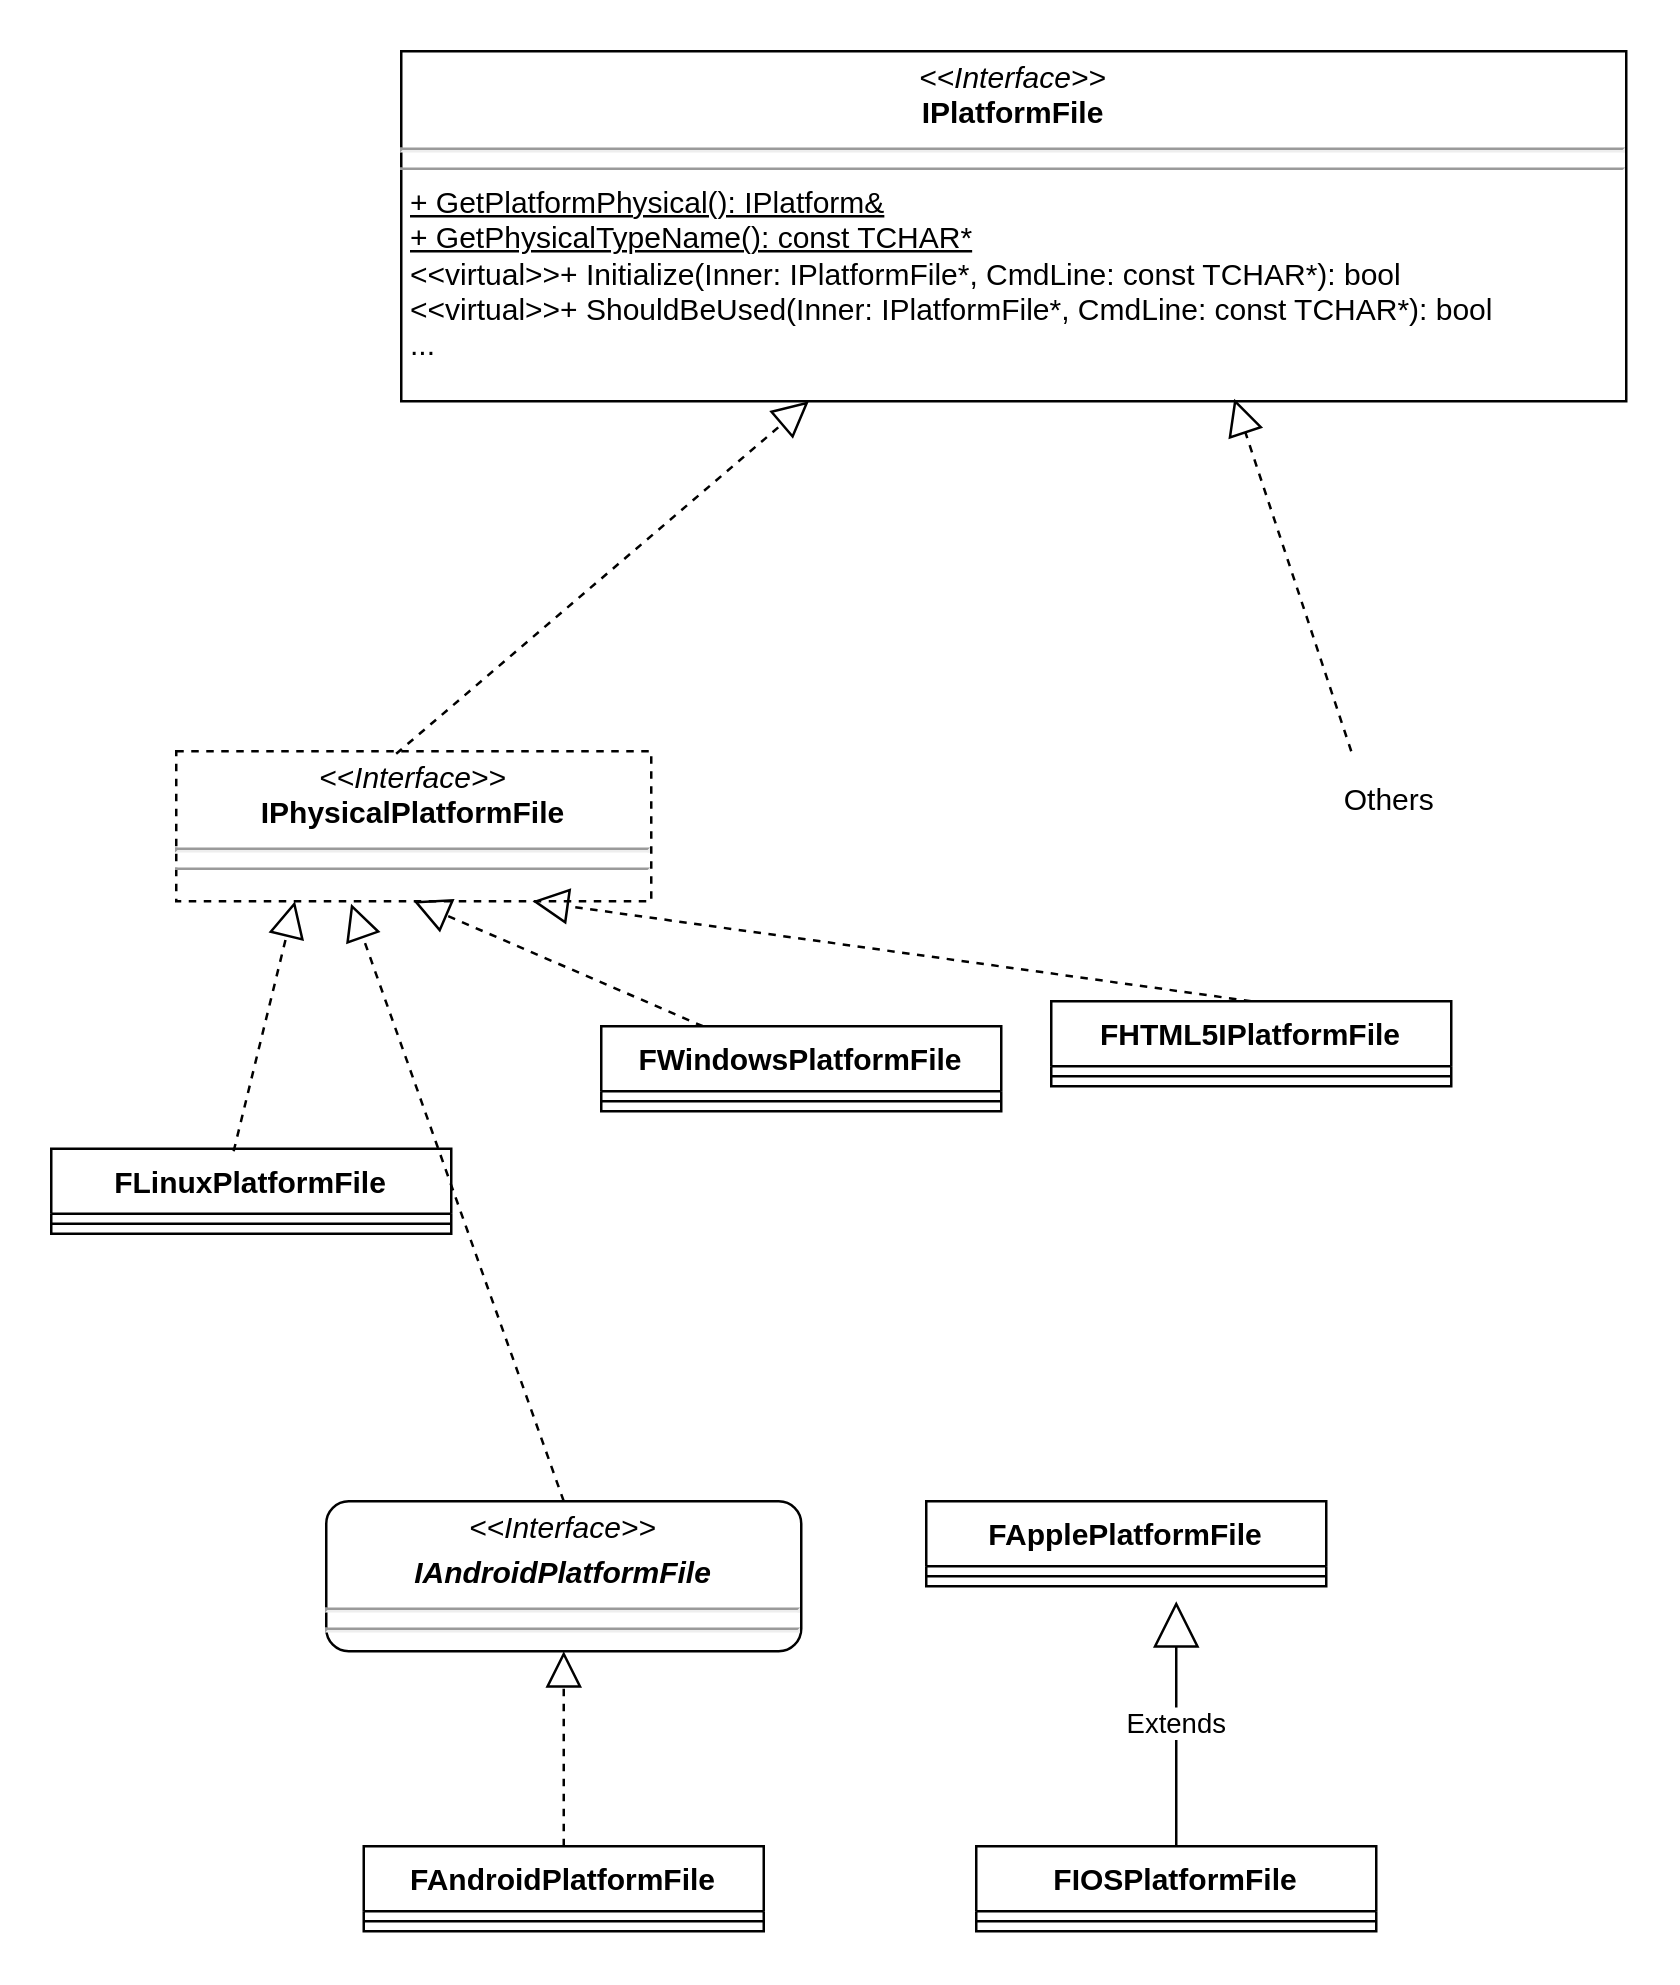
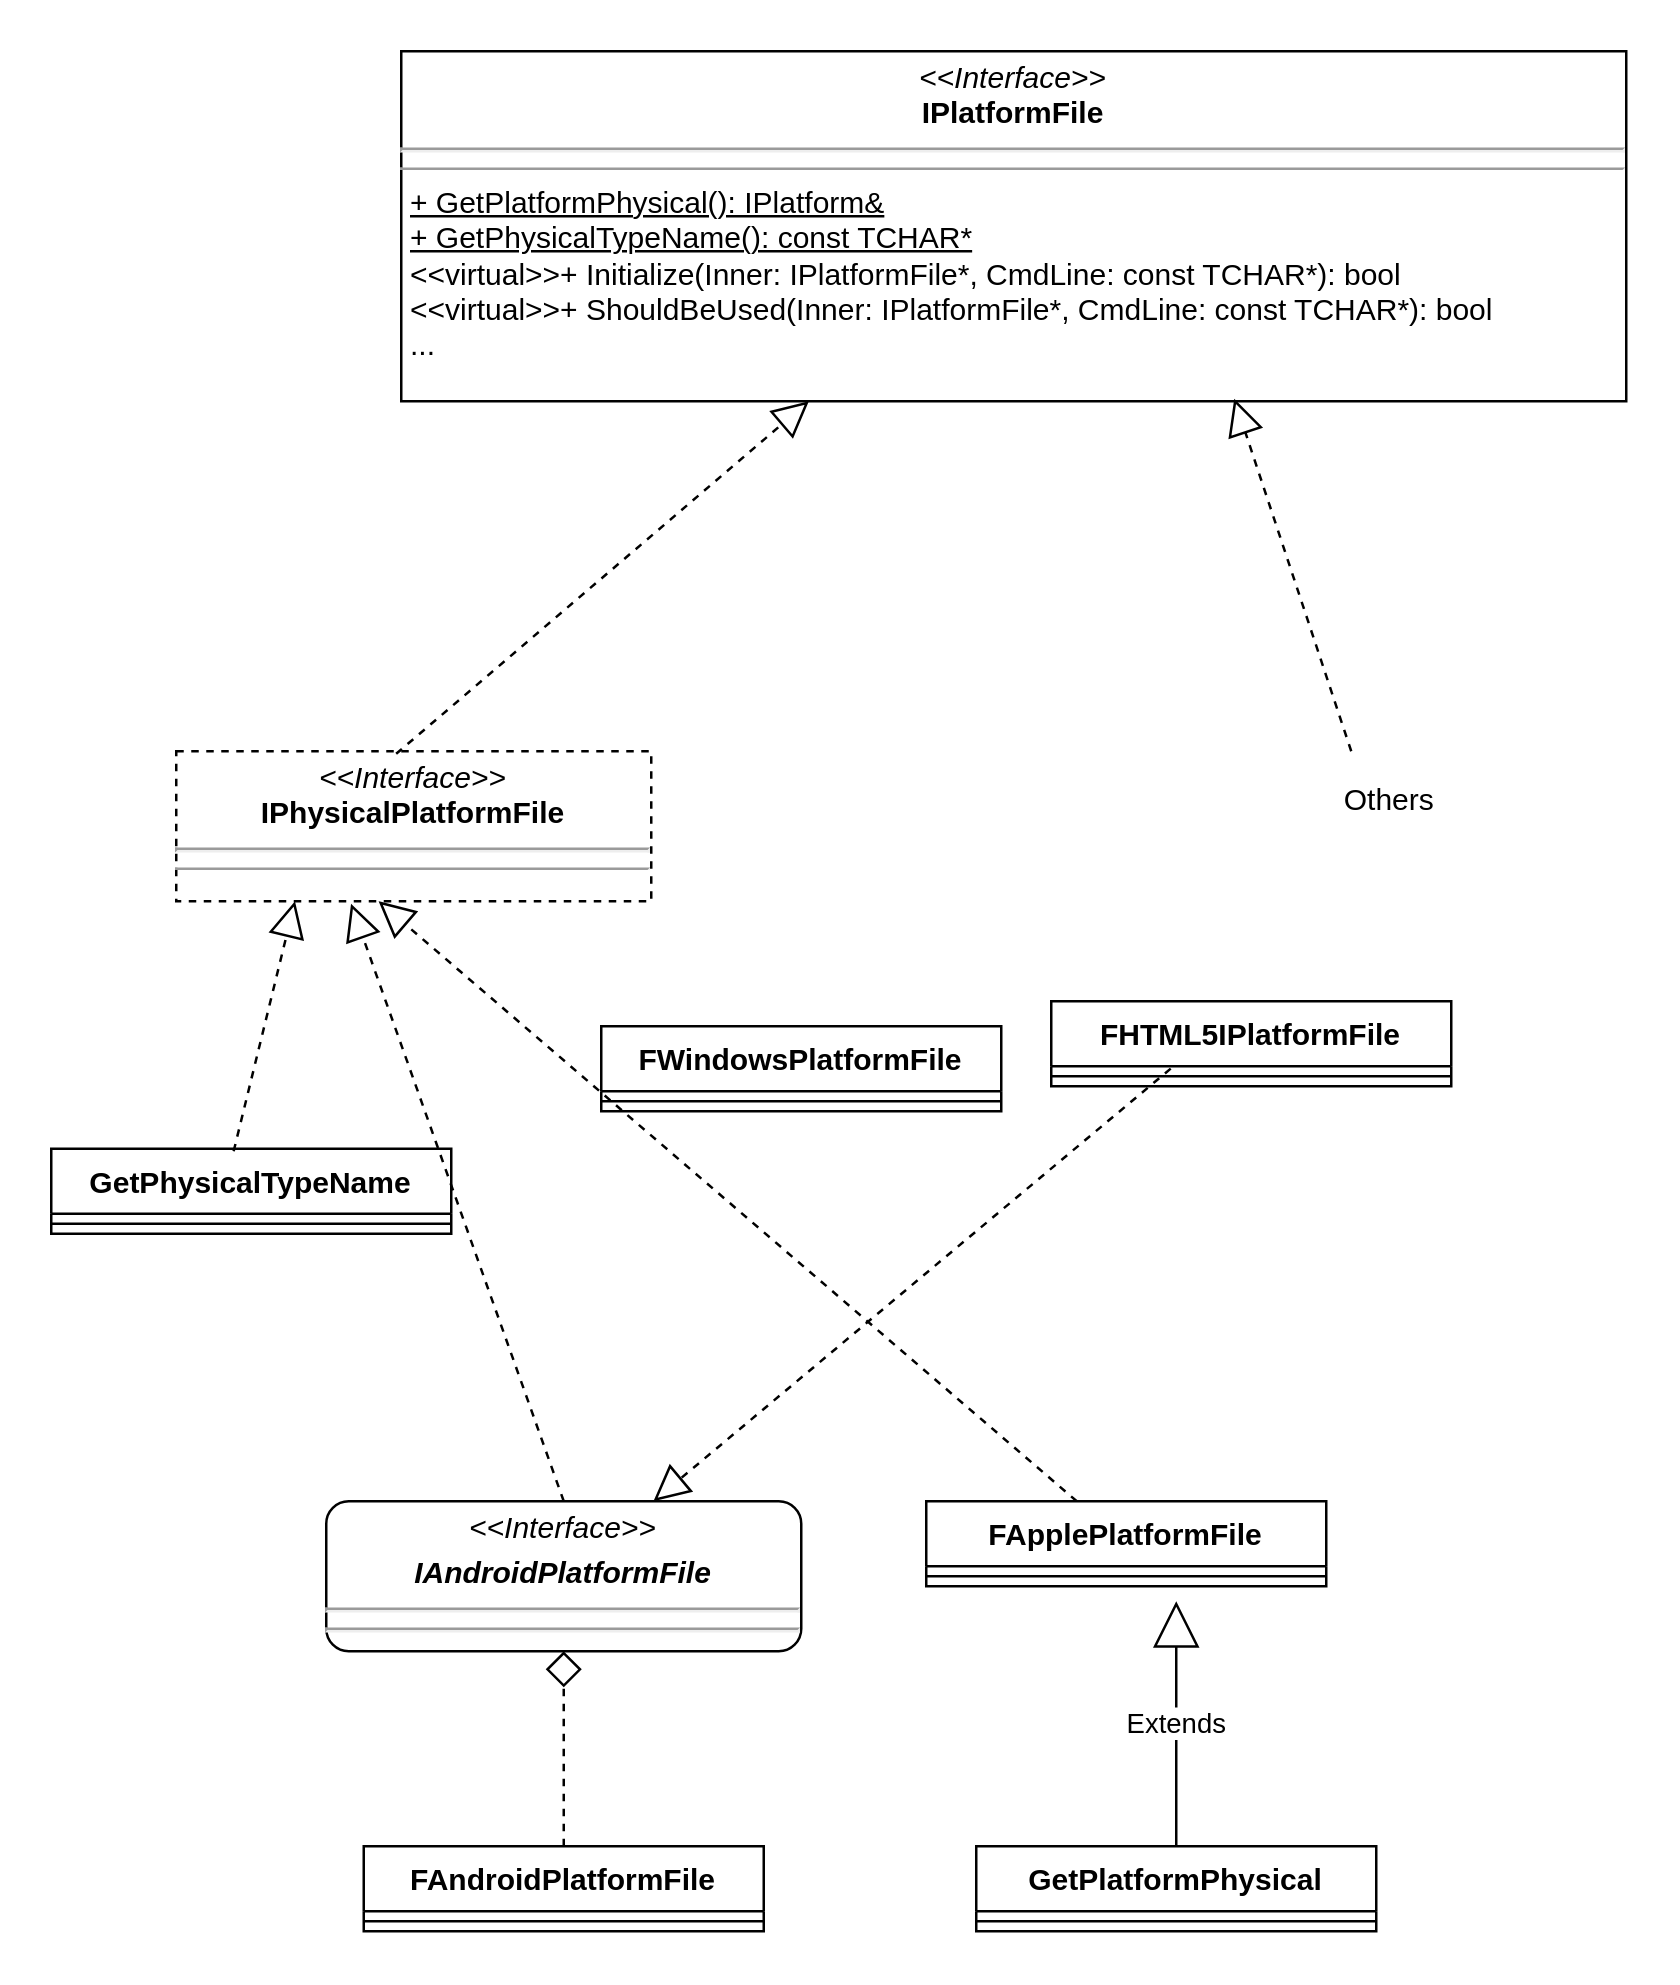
  <mxCell id="0" />
  <mxCell id="1" parent="0" />
  <mxCell id="2" value="&lt;p style=&quot;margin: 0px ; margin-top: 4px ; text-align: center&quot;&gt;&lt;i&gt;&amp;lt;&amp;lt;Interface&amp;gt;&amp;gt;&lt;/i&gt;&lt;br&gt;&lt;b&gt;IPlatformFile&lt;/b&gt;&lt;/p&gt;&lt;hr&gt;&lt;hr size=&quot;1&quot;&gt;&lt;p style=&quot;margin: 0px ; margin-left: 4px&quot;&gt;&lt;/p&gt;&lt;p style=&quot;margin: 0px ; margin-left: 4px&quot;&gt;&lt;u&gt;+ GetPlatformPhysical(): IPlatform&amp;amp;&lt;/u&gt;&lt;br&gt;&lt;u&gt;+ GetPhysicalTypeName(): const TCHAR*&lt;/u&gt;&lt;/p&gt;&lt;p style=&quot;margin: 0px ; margin-left: 4px&quot;&gt;&amp;lt;&amp;lt;virtual&amp;gt;&amp;gt;+ Initialize(Inner: IPlatformFile*, CmdLine: const TCHAR*): bool&lt;/p&gt;&lt;p style=&quot;margin: 0px ; margin-left: 4px&quot;&gt;&amp;lt;&amp;lt;virtual&amp;gt;&amp;gt;+ ShouldBeUsed(Inner: IPlatformFile*, CmdLine: const TCHAR*): bool&lt;/p&gt;&lt;p style=&quot;margin: 0px ; margin-left: 4px&quot;&gt;...&lt;/p&gt;" style="verticalAlign=top;align=left;overflow=fill;fontSize=12;fontFamily=Helvetica;html=1;" vertex="1" parent="1"><mxGeometry x="160" y="20" width="490" height="140" as="geometry" /></mxCell>
  <mxCell id="3" value="&lt;p style=&quot;margin: 0px ; margin-top: 4px ; text-align: center&quot;&gt;&lt;i&gt;&amp;lt;&amp;lt;Interface&amp;gt;&amp;gt;&lt;/i&gt;&lt;br&gt;&lt;b&gt;IPhysicalPlatformFile&lt;/b&gt;&lt;/p&gt;&lt;hr&gt;&lt;hr size=&quot;1&quot;&gt;&lt;p style=&quot;margin: 0px ; margin-left: 4px&quot;&gt;&lt;br&gt;&lt;/p&gt;" style="verticalAlign=top;align=left;overflow=fill;fontSize=12;fontFamily=Helvetica;html=1;dashed=1;" vertex="1" parent="1"><mxGeometry x="70" y="300" width="190" height="60" as="geometry" /></mxCell>
  <mxCell id="4" value="" style="endArrow=block;dashed=1;endFill=0;endSize=12;html=1;exitX=0.463;exitY=0.017;exitDx=0;exitDy=0;exitPerimeter=0;" edge="1" parent="1" source="3" target="2"><mxGeometry width="160" relative="1" as="geometry"><mxPoint x="350" y="310" as="sourcePoint" /><mxPoint x="510" y="310" as="targetPoint" /></mxGeometry></mxCell>
- <mxCell id="5" value="FLinuxPlatformFile" style="swimlane;fontStyle=1;align=center;verticalAlign=top;childLayout=stackLayout;horizontal=1;startSize=26;horizontalStack=0;resizeParent=1;resizeParentMax=0;resizeLast=0;collapsible=1;marginBottom=0;" vertex="1" parent="1"><mxGeometry x="20" y="459" width="160" height="34" as="geometry" /></mxCell>
+ <mxCell id="5" value="GetPhysicalTypeName" style="swimlane;fontStyle=1;align=center;verticalAlign=top;childLayout=stackLayout;horizontal=1;startSize=26;horizontalStack=0;resizeParent=1;resizeParentMax=0;resizeLast=0;collapsible=1;marginBottom=0;" vertex="1" parent="1"><mxGeometry x="20" y="459" width="160" height="34" as="geometry" /></mxCell>
  <mxCell id="6" value="" style="line;strokeWidth=1;fillColor=none;align=left;verticalAlign=middle;spacingTop=-1;spacingLeft=3;spacingRight=3;rotatable=0;labelPosition=right;points=[];portConstraint=eastwest;" vertex="1" parent="5"><mxGeometry y="26" width="160" height="8" as="geometry" /></mxCell>
  <mxCell id="7" value="" style="endArrow=block;dashed=1;endFill=0;endSize=12;html=1;exitX=0.456;exitY=0.029;exitDx=0;exitDy=0;exitPerimeter=0;entryX=0.25;entryY=1;entryDx=0;entryDy=0;" edge="1" parent="1" source="5" target="3"><mxGeometry width="160" relative="1" as="geometry"><mxPoint x="350" y="310" as="sourcePoint" /><mxPoint x="510" y="310" as="targetPoint" /></mxGeometry></mxCell>
- <mxCell id="8" value="" style="endArrow=block;dashed=1;endFill=0;endSize=12;html=1;exitX=0.5;exitY=0;exitDx=0;exitDy=0;entryX=0.75;entryY=1;entryDx=0;entryDy=0;" edge="1" parent="1" source="12" target="3"><mxGeometry width="160" relative="1" as="geometry"><mxPoint x="457.73" y="459.996" as="sourcePoint" /><mxPoint x="482.27" y="360.01" as="targetPoint" /></mxGeometry></mxCell>
- <mxCell id="9" value="" style="endArrow=block;dashed=1;endFill=0;endSize=12;html=1;entryX=0.5;entryY=1;entryDx=0;entryDy=0;" edge="1" parent="1" source="14" target="3"><mxGeometry width="160" relative="1" as="geometry"><mxPoint x="290" y="459.996" as="sourcePoint" /><mxPoint x="314.54" y="360.01" as="targetPoint" /></mxGeometry></mxCell>
+ <mxCell id="8" value="" style="endArrow=block;dashed=1;endFill=0;endSize=12;html=1;exitX=0.5;exitY=0;exitDx=0;exitDy=0;" edge="1" parent="1" source="12" target="10"><mxGeometry width="160" relative="1" as="geometry"><mxPoint x="457.73" y="459.996" as="sourcePoint" /><mxPoint x="482.27" y="360.01" as="targetPoint" /></mxGeometry></mxCell>
  <mxCell id="10" value="&lt;p style=&quot;margin: 0px ; margin-top: 4px ; text-align: center&quot;&gt;&lt;i&gt;&amp;lt;&amp;lt;Interface&amp;gt;&amp;gt;&lt;/i&gt;&lt;/p&gt;&lt;p style=&quot;margin: 0px ; margin-top: 4px ; text-align: center&quot;&gt;&lt;i&gt;&lt;b&gt;IAndroidPlatformFile&lt;/b&gt;&lt;/i&gt;&lt;/p&gt;&lt;p style=&quot;margin: 0px ; margin-left: 4px&quot;&gt;&lt;/p&gt;&lt;hr&gt;&lt;hr&gt;" style="verticalAlign=top;align=left;overflow=fill;fontSize=12;fontFamily=Helvetica;html=1;rounded=1;" vertex="1" parent="1"><mxGeometry x="130" y="600" width="190" height="60" as="geometry" /></mxCell>
  <mxCell id="11" value="" style="endArrow=block;dashed=1;endFill=0;endSize=12;html=1;exitX=0.5;exitY=0;exitDx=0;exitDy=0;entryX=0.368;entryY=1.017;entryDx=0;entryDy=0;entryPerimeter=0;" edge="1" parent="1" source="10" target="3"><mxGeometry width="160" relative="1" as="geometry"><mxPoint x="500" y="290" as="sourcePoint" /><mxPoint x="510" y="310" as="targetPoint" /><Array as="points" /></mxGeometry></mxCell>
  <mxCell id="12" value="FHTML5IPlatformFile" style="swimlane;fontStyle=1;align=center;verticalAlign=top;childLayout=stackLayout;horizontal=1;startSize=26;horizontalStack=0;resizeParent=1;resizeParentMax=0;resizeLast=0;collapsible=1;marginBottom=0;" vertex="1" parent="1"><mxGeometry x="420" y="400" width="160" height="34" as="geometry" /></mxCell>
  <mxCell id="13" value="" style="line;strokeWidth=1;fillColor=none;align=left;verticalAlign=middle;spacingTop=-1;spacingLeft=3;spacingRight=3;rotatable=0;labelPosition=right;points=[];portConstraint=eastwest;" vertex="1" parent="12"><mxGeometry y="26" width="160" height="8" as="geometry" /></mxCell>
  <mxCell id="14" value="FWindowsPlatformFile" style="swimlane;fontStyle=1;align=center;verticalAlign=top;childLayout=stackLayout;horizontal=1;startSize=26;horizontalStack=0;resizeParent=1;resizeParentMax=0;resizeLast=0;collapsible=1;marginBottom=0;" vertex="1" parent="1"><mxGeometry x="240" y="410" width="160" height="34" as="geometry" /></mxCell>
  <mxCell id="15" value="" style="line;strokeWidth=1;fillColor=none;align=left;verticalAlign=middle;spacingTop=-1;spacingLeft=3;spacingRight=3;rotatable=0;labelPosition=right;points=[];portConstraint=eastwest;" vertex="1" parent="14"><mxGeometry y="26" width="160" height="8" as="geometry" /></mxCell>
+ <mxCell id="16" value="" style="endArrow=block;dashed=1;endFill=0;endSize=12;html=1;entryX=0.426;entryY=1;entryDx=0;entryDy=0;entryPerimeter=0;" edge="1" parent="1" source="17" target="3"><mxGeometry width="160" relative="1" as="geometry"><mxPoint x="412.327" y="600" as="sourcePoint" /><mxPoint x="149.92" y="371.02" as="targetPoint" /><Array as="points" /></mxGeometry></mxCell>
  <mxCell id="17" value="FApplePlatformFile" style="swimlane;fontStyle=1;align=center;verticalAlign=top;childLayout=stackLayout;horizontal=1;startSize=26;horizontalStack=0;resizeParent=1;resizeParentMax=0;resizeLast=0;collapsible=1;marginBottom=0;" vertex="1" parent="1"><mxGeometry x="370" y="600" width="160" height="34" as="geometry" /></mxCell>
  <mxCell id="18" value="" style="line;strokeWidth=1;fillColor=none;align=left;verticalAlign=middle;spacingTop=-1;spacingLeft=3;spacingRight=3;rotatable=0;labelPosition=right;points=[];portConstraint=eastwest;" vertex="1" parent="17"><mxGeometry y="26" width="160" height="8" as="geometry" /></mxCell>
  <mxCell id="19" value="FAndroidPlatformFile" style="swimlane;fontStyle=1;align=center;verticalAlign=top;childLayout=stackLayout;horizontal=1;startSize=26;horizontalStack=0;resizeParent=1;resizeParentMax=0;resizeLast=0;collapsible=1;marginBottom=0;" vertex="1" parent="1"><mxGeometry x="145" y="738" width="160" height="34" as="geometry" /></mxCell>
  <mxCell id="20" value="" style="line;strokeWidth=1;fillColor=none;align=left;verticalAlign=middle;spacingTop=-1;spacingLeft=3;spacingRight=3;rotatable=0;labelPosition=right;points=[];portConstraint=eastwest;" vertex="1" parent="19"><mxGeometry y="26" width="160" height="8" as="geometry" /></mxCell>
- <mxCell id="21" value="" style="endArrow=block;dashed=1;endFill=0;endSize=12;html=1;exitX=0.5;exitY=0;exitDx=0;exitDy=0;" edge="1" parent="1" source="19" target="10"><mxGeometry width="160" relative="1" as="geometry"><mxPoint x="350" y="610" as="sourcePoint" /><mxPoint x="510" y="610" as="targetPoint" /></mxGeometry></mxCell>
+ <mxCell id="21" value="" style="endArrow=diamond;dashed=1;endFill=0;endSize=12;html=1;exitX=0.5;exitY=0;exitDx=0;exitDy=0;" edge="1" parent="1" source="19" target="10"><mxGeometry width="160" relative="1" as="geometry"><mxPoint x="350" y="610" as="sourcePoint" /><mxPoint x="510" y="610" as="targetPoint" /></mxGeometry></mxCell>
  <mxCell id="22" value="Extends" style="endArrow=block;endSize=16;endFill=0;html=1;exitX=0.5;exitY=0;exitDx=0;exitDy=0;" edge="1" parent="1" source="23"><mxGeometry width="160" relative="1" as="geometry"><mxPoint x="460" y="700" as="sourcePoint" /><mxPoint x="470" y="640" as="targetPoint" /></mxGeometry></mxCell>
- <mxCell id="23" value="FIOSPlatformFile" style="swimlane;fontStyle=1;align=center;verticalAlign=top;childLayout=stackLayout;horizontal=1;startSize=26;horizontalStack=0;resizeParent=1;resizeParentMax=0;resizeLast=0;collapsible=1;marginBottom=0;" vertex="1" parent="1"><mxGeometry x="390" y="738" width="160" height="34" as="geometry" /></mxCell>
+ <mxCell id="23" value="GetPlatformPhysical" style="swimlane;fontStyle=1;align=center;verticalAlign=top;childLayout=stackLayout;horizontal=1;startSize=26;horizontalStack=0;resizeParent=1;resizeParentMax=0;resizeLast=0;collapsible=1;marginBottom=0;" vertex="1" parent="1"><mxGeometry x="390" y="738" width="160" height="34" as="geometry" /></mxCell>
  <mxCell id="24" value="" style="line;strokeWidth=1;fillColor=none;align=left;verticalAlign=middle;spacingTop=-1;spacingLeft=3;spacingRight=3;rotatable=0;labelPosition=right;points=[];portConstraint=eastwest;" vertex="1" parent="23"><mxGeometry y="26" width="160" height="8" as="geometry" /></mxCell>
  <mxCell id="25" value="" style="endArrow=block;dashed=1;endFill=0;endSize=12;html=1;entryX=0.68;entryY=0.993;entryDx=0;entryDy=0;entryPerimeter=0;" edge="1" parent="1" target="2"><mxGeometry width="160" relative="1" as="geometry"><mxPoint x="540" y="300" as="sourcePoint" /><mxPoint x="510" y="310" as="targetPoint" /></mxGeometry></mxCell>
  <mxCell id="26" value="Others" style="text;html=1;align=center;verticalAlign=middle;resizable=0;points=[];autosize=1;" vertex="1" parent="1"><mxGeometry x="530" y="310" width="50" height="20" as="geometry" /></mxCell>
